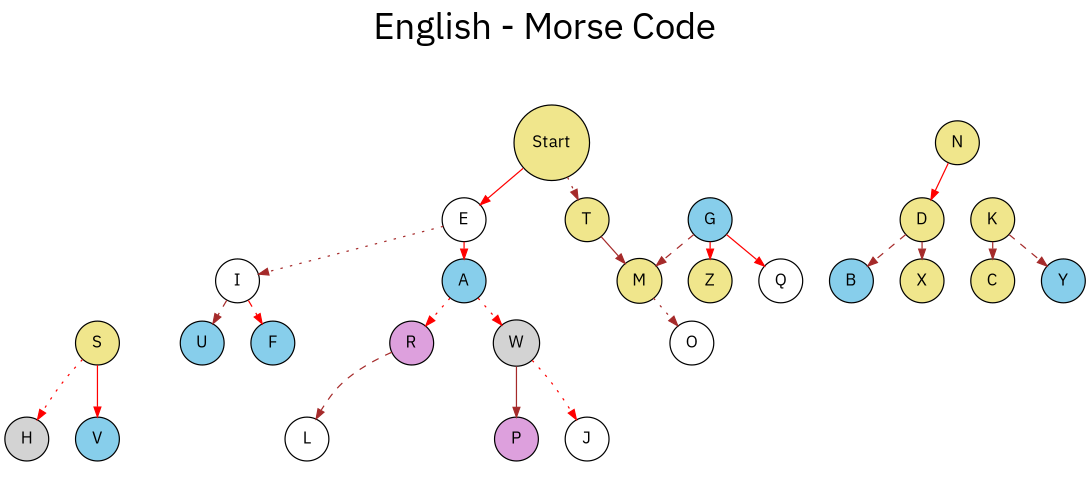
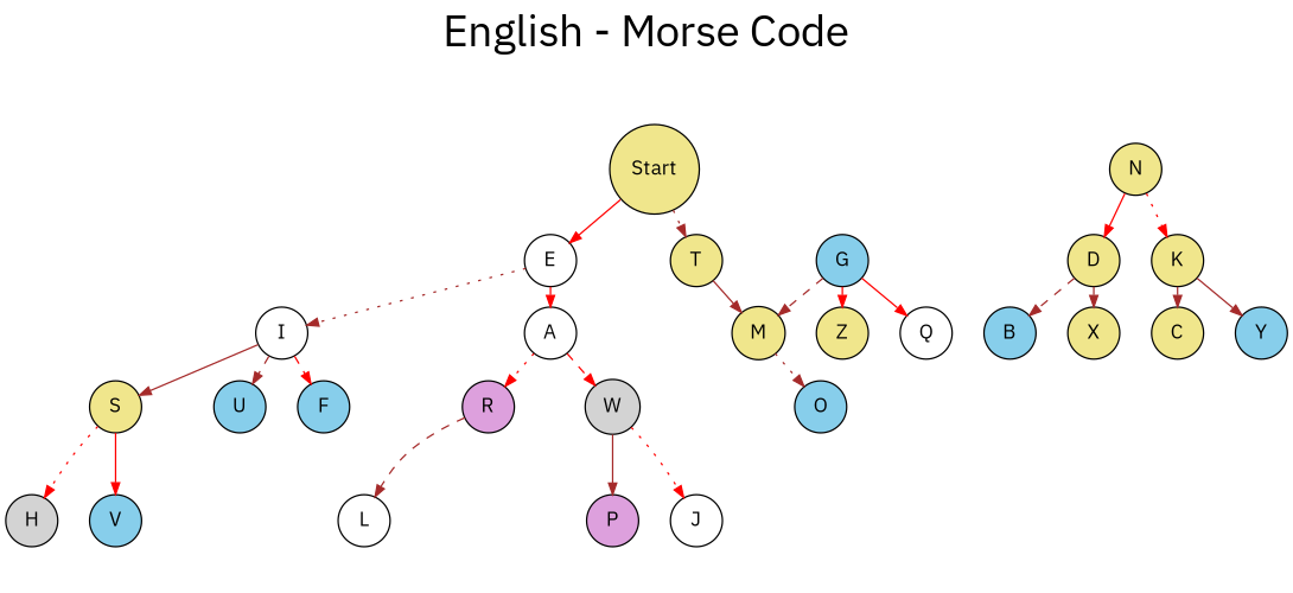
  digraph {
    fontname="IBM Plex Sans"
    fontsize=30
    label="English - Morse Code"
    labelloc=top
    nodesep=0.3
    ranksep=0.2
    node [fillcolor=khaki fontname="IBM Plex Sans" shape=circle style=filled]
    edge [arrowsize=0.8 color=brown fontname="IBM Plex Sans" style=solid]
    E [fillcolor=white]
    Start
    T
    I [fillcolor=white]
-   A [fillcolor=skyblue]
+   A [fillcolor=white]
    M
    S
    U [fillcolor=skyblue]
    F [fillcolor=skyblue]
    R [fillcolor=plum]
    W [fillcolor=lightgrey]
    H [fillcolor=lightgrey]
    V [fillcolor=skyblue]
    empty1 [style=invis width=.1 fillcolor=""]
    L [fillcolor=white]
    empty2 [style=invis width=.1 fillcolor=""]
    P [fillcolor=plum]
    J [fillcolor=white]
    N
    D
    K
-   O [fillcolor=white]
+   O [fillcolor=skyblue]
    B [fillcolor=skyblue]
    X
    C
    Y [fillcolor=skyblue]
    G [fillcolor=skyblue]
    Z
    Q [fillcolor=white]
    empty3 [style=invis width=.1 fillcolor=""]
    empty4 [style=invis width=.1 fillcolor=""]
    E -> I [style=dotted]
    E -> A [color=red]
    Start -> E [color=red]
    Start -> T [style=dotted]
    T -> M
+   I -> S
    I -> U [style=dashed]
    I -> F [color=red style=dashed]
    A -> R [color=red style=dotted]
-   A -> W [color=red style=dotted]
+   A -> W [color=red style=dashed]
    M -> O [style=dotted]
    S -> H [color=red style=dotted]
    S -> V [color=red]
    U -> empty1 [style=invis color=""]
    R -> L [style=dashed]
    R -> empty2 [style=invis color=""]
    W -> P
    W -> J [color=red style=dotted]
    N -> D [color=red]
+   N -> K [color=red style=dotted]
    D -> B [style=dashed]
    D -> X [style=dashed]
    K -> C
-   K -> Y [style=dashed]
+   K -> Y
    O -> empty3 [style=invis color=""]
    O -> empty4 [style=invis color=""]
    G -> M [style=dashed]
    G -> Z [color=red style=dashed]
    G -> Q [color=red]
  }
